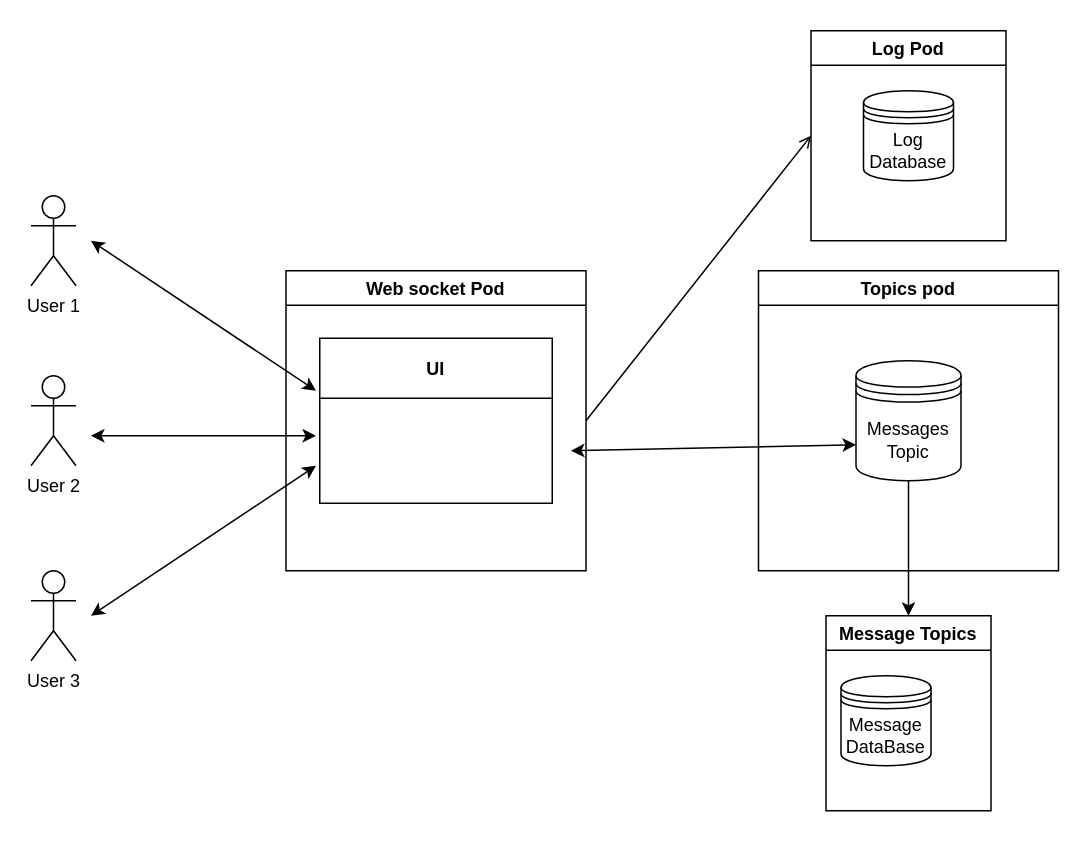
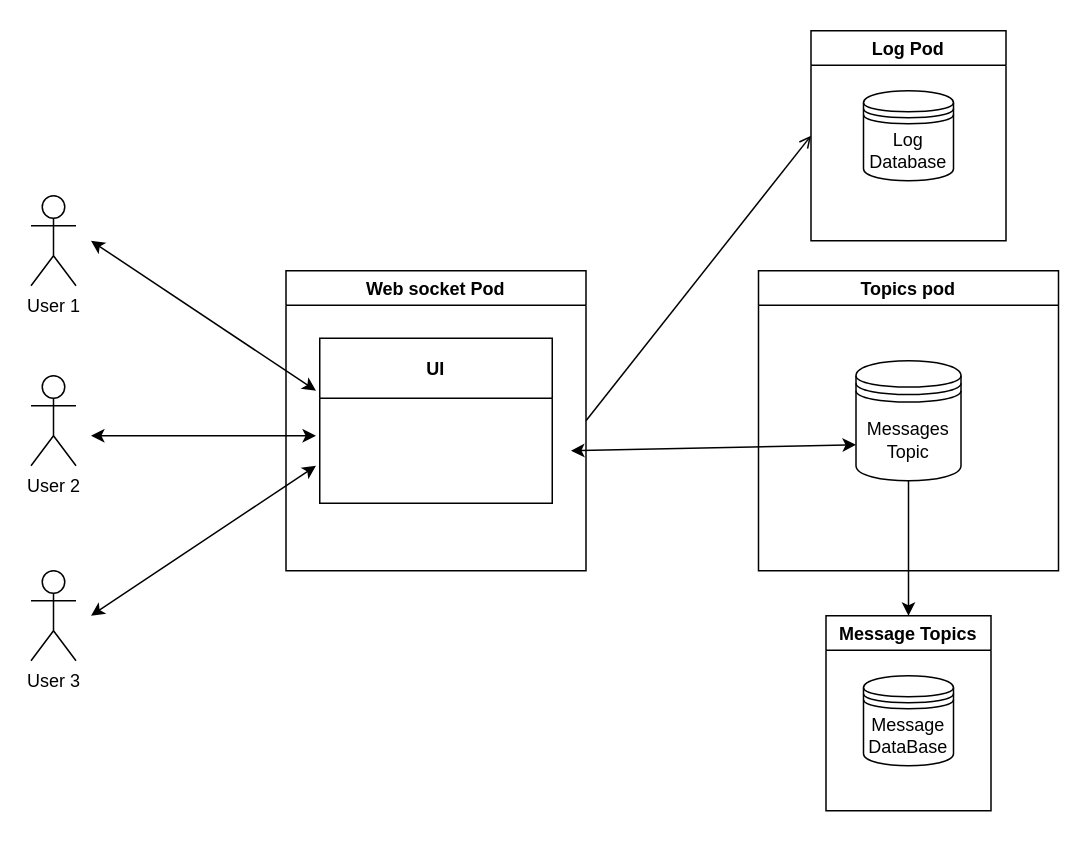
  <mxCell id="0" />
  <mxCell id="1" parent="0" />
  <mxCell id="2" value="User 1" style="shape=umlActor;verticalLabelPosition=bottom;verticalAlign=top;html=1;outlineConnect=0;" parent="1" vertex="1"><mxGeometry x="20" y="130" width="30" height="60" as="geometry" /></mxCell>
  <mxCell id="3" value="User 2" style="shape=umlActor;verticalLabelPosition=bottom;verticalAlign=top;html=1;outlineConnect=0;" parent="1" vertex="1"><mxGeometry x="20" y="250" width="30" height="60" as="geometry" /></mxCell>
  <mxCell id="4" value="User 3" style="shape=umlActor;verticalLabelPosition=bottom;verticalAlign=top;html=1;outlineConnect=0;" parent="1" vertex="1"><mxGeometry x="20" y="380" width="30" height="60" as="geometry" /></mxCell>
  <mxCell id="5" value="UI" style="swimlane;startSize=40;" parent="1" vertex="1"><mxGeometry x="212.5" y="225" width="155" height="110" as="geometry" /></mxCell>
  <mxCell id="6" value="Web socket Pod" style="swimlane;" parent="1" vertex="1"><mxGeometry x="190" y="180" width="200" height="200" as="geometry" /></mxCell>
  <mxCell id="7" value="Log Pod" style="swimlane;" parent="1" vertex="1"><mxGeometry x="540" y="20" width="130" height="140" as="geometry" /></mxCell>
  <mxCell id="8" value="Log Database" style="shape=datastore;whiteSpace=wrap;html=1;" parent="7" vertex="1"><mxGeometry x="35" y="40" width="60" height="60" as="geometry" /></mxCell>
  <mxCell id="9" value="Message Topics" style="swimlane;startSize=23;" parent="1" vertex="1"><mxGeometry x="550" y="410" width="110" height="130" as="geometry" /></mxCell>
- <mxCell id="10" value="Message DataBase" style="shape=datastore;whiteSpace=wrap;html=1;" parent="9" vertex="1"><mxGeometry x="10" y="40" width="60" height="60" as="geometry" /></mxCell>
+ <mxCell id="10" value="Message DataBase" style="shape=datastore;whiteSpace=wrap;html=1;" parent="9" vertex="1"><mxGeometry x="25" y="40" width="60" height="60" as="geometry" /></mxCell>
  <mxCell id="11" value="" style="endArrow=classic;startArrow=classic;html=1;rounded=0;" parent="1" edge="1"><mxGeometry width="50" height="50" relative="1" as="geometry"><mxPoint x="60" y="160" as="sourcePoint" /><mxPoint x="210" y="260" as="targetPoint" /></mxGeometry></mxCell>
  <mxCell id="12" value="" style="endArrow=classic;startArrow=classic;html=1;rounded=0;" parent="1" edge="1"><mxGeometry width="50" height="50" relative="1" as="geometry"><mxPoint x="60" y="290" as="sourcePoint" /><mxPoint x="210" y="290" as="targetPoint" /></mxGeometry></mxCell>
  <mxCell id="13" value="" style="endArrow=classic;startArrow=classic;html=1;rounded=0;" parent="1" edge="1"><mxGeometry width="50" height="50" relative="1" as="geometry"><mxPoint x="60" y="410" as="sourcePoint" /><mxPoint x="210" y="310" as="targetPoint" /></mxGeometry></mxCell>
  <mxCell id="14" value="" style="endArrow=open;html=1;rounded=0;entryX=0;entryY=0.5;entryDx=0;entryDy=0;exitX=1;exitY=0.5;exitDx=0;exitDy=0;" parent="1" source="6" target="7" edge="1"><mxGeometry width="50" height="50" relative="1" as="geometry"><mxPoint x="340" y="480" as="sourcePoint" /><mxPoint x="390" y="430" as="targetPoint" /></mxGeometry></mxCell>
  <mxCell id="15" value="" style="endArrow=classic;html=1;rounded=0;exitX=0.5;exitY=1;exitDx=0;exitDy=0;" edge="1" parent="1" source="16"><mxGeometry width="50" height="50" relative="1" as="geometry"><mxPoint x="340" y="460" as="sourcePoint" /><mxPoint x="605" y="410" as="targetPoint" /><Array as="points" /></mxGeometry></mxCell>
  <mxCell id="16" value="Messages Topic" style="shape=datastore;whiteSpace=wrap;html=1;" vertex="1" parent="1"><mxGeometry x="570" y="240" width="70" height="80" as="geometry" /></mxCell>
  <mxCell id="17" value="" style="endArrow=classic;startArrow=classic;html=1;rounded=0;entryX=0;entryY=0.7;entryDx=0;entryDy=0;" edge="1" parent="1" target="16"><mxGeometry width="50" height="50" relative="1" as="geometry"><mxPoint x="380" y="300" as="sourcePoint" /><mxPoint x="390" y="400" as="targetPoint" /><Array as="points" /></mxGeometry></mxCell>
  <mxCell id="18" value="Topics pod" style="swimlane;" vertex="1" parent="1"><mxGeometry x="505" y="180" width="200" height="200" as="geometry" /></mxCell>
